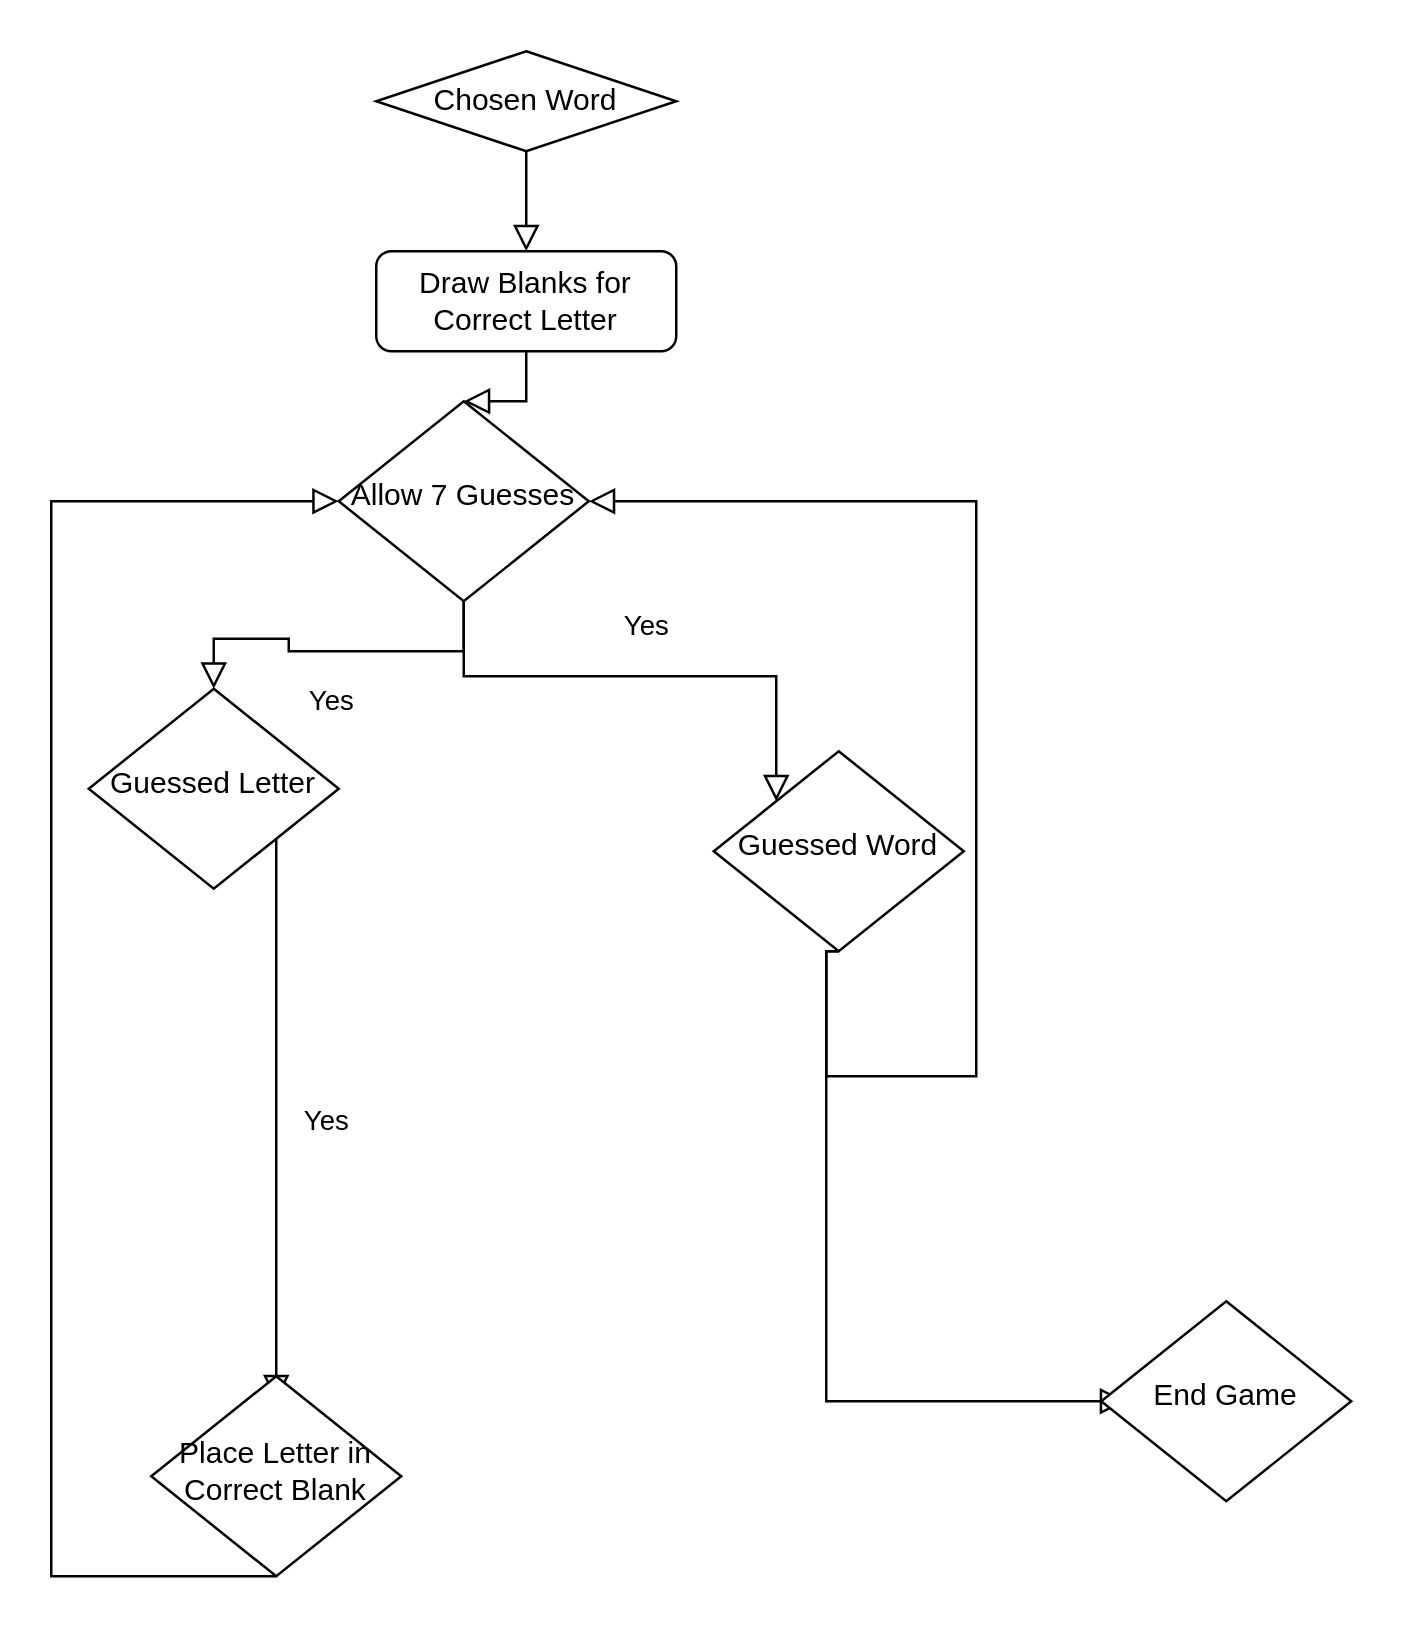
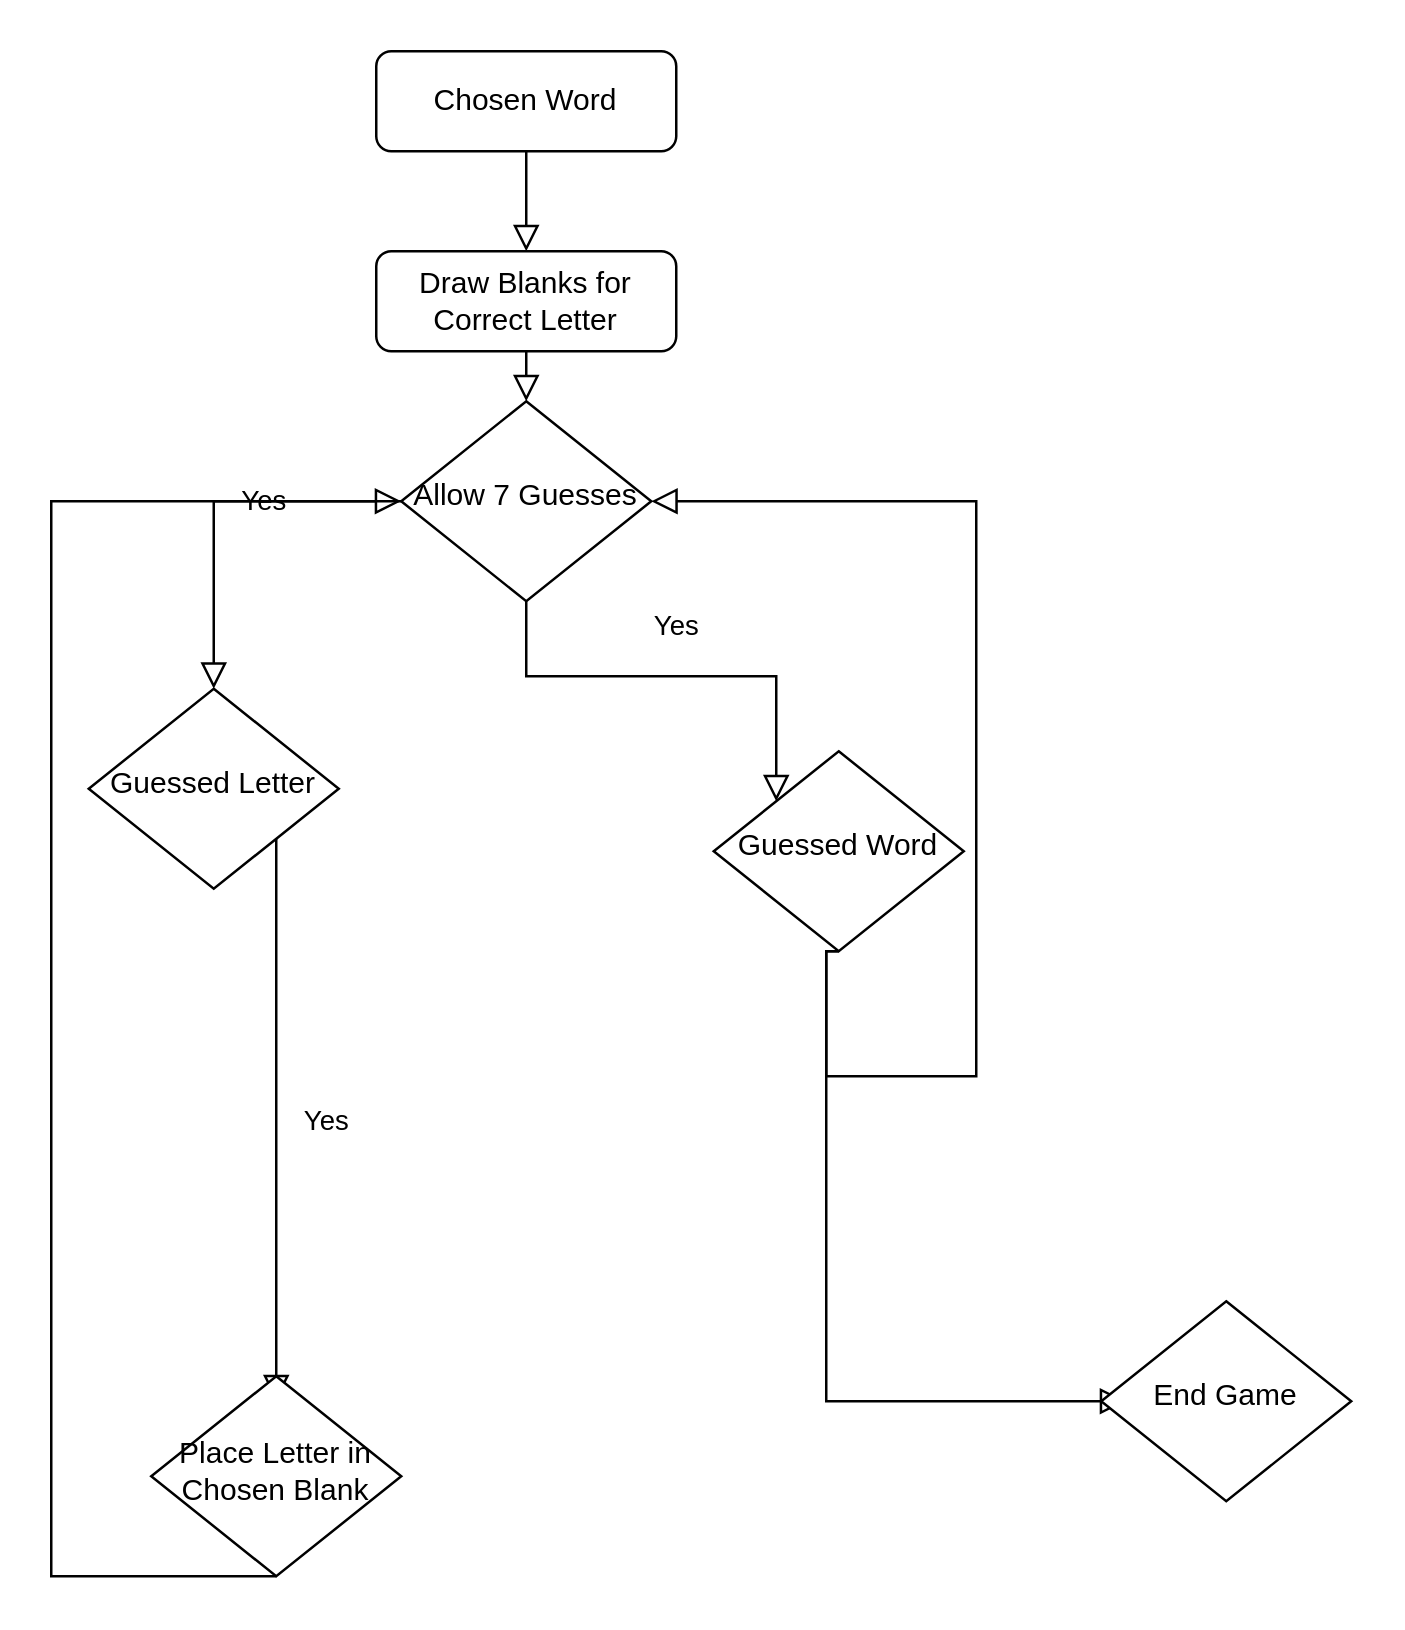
  <mxCell id="0" />
  <mxCell id="1" parent="0" />
  <mxCell id="2" value="" style="rounded=0;html=1;jettySize=auto;orthogonalLoop=1;fontSize=11;endArrow=block;endFill=0;endSize=8;strokeWidth=1;shadow=0;labelBackgroundColor=none;edgeStyle=orthogonalEdgeStyle;" parent="1" source="3" edge="1"><mxGeometry relative="1" as="geometry"><mxPoint x="210" y="100" as="targetPoint" /></mxGeometry></mxCell>
- <mxCell id="3" value="Chosen Word" style="rhombus;whiteSpace=wrap;html=1;fontSize=12;glass=0;strokeWidth=1;shadow=0;" parent="1" vertex="1"><mxGeometry x="150" y="20" width="120" height="40" as="geometry" /></mxCell>
+ <mxCell id="3" value="Chosen Word" style="rounded=1;whiteSpace=wrap;html=1;fontSize=12;glass=0;strokeWidth=1;shadow=0;" parent="1" vertex="1"><mxGeometry x="150" y="20" width="120" height="40" as="geometry" /></mxCell>
  <mxCell id="4" value="Yes" style="rounded=0;html=1;jettySize=auto;orthogonalLoop=1;fontSize=11;endArrow=block;endFill=0;endSize=8;strokeWidth=1;shadow=0;labelBackgroundColor=none;edgeStyle=orthogonalEdgeStyle;" parent="1" source="5" target="6" edge="1"><mxGeometry y="20" relative="1" as="geometry"><mxPoint as="offset" /><mxPoint x="210" y="300" as="targetPoint" /></mxGeometry></mxCell>
- <mxCell id="5" value="Allow 7 Guesses" style="rhombus;whiteSpace=wrap;html=1;shadow=0;fontFamily=Helvetica;fontSize=12;align=center;strokeWidth=1;spacing=6;spacingTop=-4;" parent="1" vertex="1"><mxGeometry x="135" y="160" width="100" height="80" as="geometry" /></mxCell>
+ <mxCell id="5" value="Allow 7 Guesses" style="rhombus;whiteSpace=wrap;html=1;shadow=0;fontFamily=Helvetica;fontSize=12;align=center;strokeWidth=1;spacing=6;spacingTop=-4;" parent="1" vertex="1"><mxGeometry x="160" y="160" width="100" height="80" as="geometry" /></mxCell>
  <mxCell id="6" value="Guessed Letter" style="rhombus;whiteSpace=wrap;html=1;shadow=0;fontFamily=Helvetica;fontSize=12;align=center;strokeWidth=1;spacing=6;spacingTop=-4;" vertex="1" parent="1"><mxGeometry x="35" y="275" width="100" height="80" as="geometry" /></mxCell>
  <mxCell id="7" value="Guessed Word" style="rhombus;whiteSpace=wrap;html=1;shadow=0;fontFamily=Helvetica;fontSize=12;align=center;strokeWidth=1;spacing=6;spacingTop=-4;" vertex="1" parent="1"><mxGeometry x="285" y="300" width="100" height="80" as="geometry" /></mxCell>
  <mxCell id="8" value="Yes" style="rounded=0;html=1;jettySize=auto;orthogonalLoop=1;fontSize=11;endArrow=block;endFill=0;endSize=8;strokeWidth=1;shadow=0;labelBackgroundColor=none;edgeStyle=orthogonalEdgeStyle;exitX=0.5;exitY=1;exitDx=0;exitDy=0;entryX=0;entryY=0;entryDx=0;entryDy=0;" edge="1" parent="1" source="5" target="7"><mxGeometry y="20" relative="1" as="geometry"><mxPoint as="offset" /><mxPoint x="220" y="250" as="sourcePoint" /><mxPoint x="120" y="320" as="targetPoint" /></mxGeometry></mxCell>
  <mxCell id="9" value="" style="rounded=0;html=1;jettySize=auto;orthogonalLoop=1;fontSize=11;endArrow=block;endFill=0;endSize=8;strokeWidth=1;shadow=0;labelBackgroundColor=none;edgeStyle=orthogonalEdgeStyle;exitX=0.5;exitY=1;exitDx=0;exitDy=0;entryX=1;entryY=0.5;entryDx=0;entryDy=0;" edge="1" parent="1" source="7" target="5"><mxGeometry relative="1" as="geometry"><mxPoint x="220" y="70" as="sourcePoint" /><mxPoint x="220" y="170" as="targetPoint" /><Array as="points"><mxPoint x="330" y="430" /><mxPoint x="390" y="430" /><mxPoint x="390" y="200" /></Array></mxGeometry></mxCell>
  <mxCell id="10" value="Draw Blanks for Correct Letter" style="rounded=1;whiteSpace=wrap;html=1;fontSize=12;glass=0;strokeWidth=1;shadow=0;" vertex="1" parent="1"><mxGeometry x="150" y="100" width="120" height="40" as="geometry" /></mxCell>
  <mxCell id="11" value="" style="rounded=0;html=1;jettySize=auto;orthogonalLoop=1;fontSize=11;endArrow=block;endFill=0;endSize=8;strokeWidth=1;shadow=0;labelBackgroundColor=none;edgeStyle=orthogonalEdgeStyle;exitX=0.5;exitY=1;exitDx=0;exitDy=0;entryX=0.5;entryY=0;entryDx=0;entryDy=0;" edge="1" parent="1" source="10" target="5"><mxGeometry relative="1" as="geometry"><mxPoint x="340" y="420" as="sourcePoint" /><mxPoint x="270" y="210" as="targetPoint" /><Array as="points"><mxPoint x="210" y="150" /><mxPoint x="210" y="150" /></Array></mxGeometry></mxCell>
  <mxCell id="12" value="Yes" style="rounded=0;html=1;jettySize=auto;orthogonalLoop=1;fontSize=11;endArrow=block;endFill=0;endSize=8;strokeWidth=1;shadow=0;labelBackgroundColor=none;edgeStyle=orthogonalEdgeStyle;" edge="1" parent="1" source="6"><mxGeometry y="20" relative="1" as="geometry"><mxPoint as="offset" /><mxPoint x="160" y="470" as="sourcePoint" /><mxPoint x="110" y="560" as="targetPoint" /><Array as="points"><mxPoint x="110" y="540" /></Array></mxGeometry></mxCell>
- <mxCell id="13" value="Place Letter in Correct Blank" style="rhombus;whiteSpace=wrap;html=1;shadow=0;fontFamily=Helvetica;fontSize=12;align=center;strokeWidth=1;spacing=6;spacingTop=-4;" vertex="1" parent="1"><mxGeometry x="60" y="550" width="100" height="80" as="geometry" /></mxCell>
+ <mxCell id="13" value="Place Letter in Chosen Blank" style="rhombus;whiteSpace=wrap;html=1;shadow=0;fontFamily=Helvetica;fontSize=12;align=center;strokeWidth=1;spacing=6;spacingTop=-4;" vertex="1" parent="1"><mxGeometry x="60" y="550" width="100" height="80" as="geometry" /></mxCell>
  <mxCell id="14" value="" style="rounded=0;html=1;jettySize=auto;orthogonalLoop=1;fontSize=11;endArrow=block;endFill=0;endSize=8;strokeWidth=1;shadow=0;labelBackgroundColor=none;edgeStyle=orthogonalEdgeStyle;exitX=0.5;exitY=1;exitDx=0;exitDy=0;entryX=0;entryY=0.5;entryDx=0;entryDy=0;" edge="1" parent="1" source="13" target="5"><mxGeometry relative="1" as="geometry"><mxPoint x="340" y="420" as="sourcePoint" /><mxPoint x="480" y="510" as="targetPoint" /><Array as="points"><mxPoint x="20" y="630" /><mxPoint x="20" y="200" /></Array></mxGeometry></mxCell>
  <mxCell id="15" value="" style="rounded=0;html=1;jettySize=auto;orthogonalLoop=1;fontSize=11;endArrow=block;endFill=0;endSize=8;strokeWidth=1;shadow=0;labelBackgroundColor=none;edgeStyle=orthogonalEdgeStyle;exitX=0.5;exitY=1;exitDx=0;exitDy=0;" edge="1" parent="1" source="7"><mxGeometry relative="1" as="geometry"><mxPoint x="340" y="420" as="sourcePoint" /><mxPoint x="450" y="560" as="targetPoint" /><Array as="points"><mxPoint x="330" y="560" /></Array></mxGeometry></mxCell>
  <mxCell id="16" value="End Game" style="rhombus;whiteSpace=wrap;html=1;shadow=0;fontFamily=Helvetica;fontSize=12;align=center;strokeWidth=1;spacing=6;spacingTop=-4;" vertex="1" parent="1"><mxGeometry x="440" y="520" width="100" height="80" as="geometry" /></mxCell>
